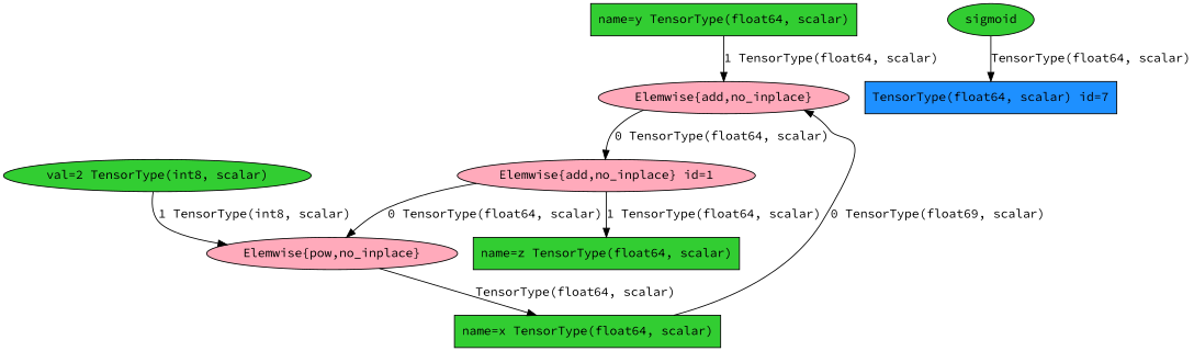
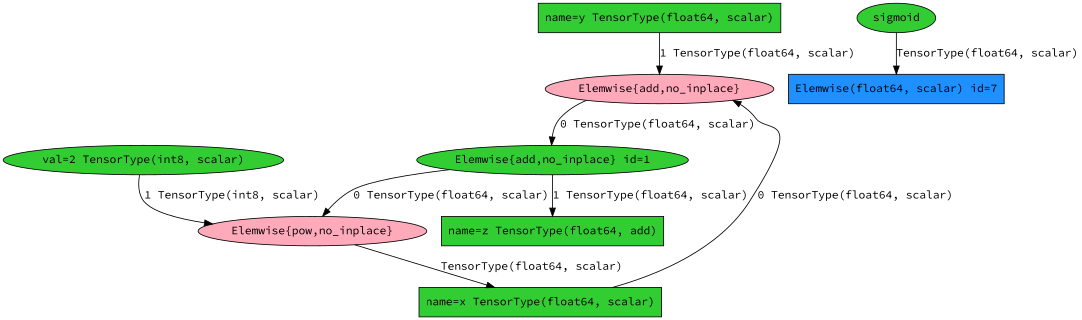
  digraph {
    fontname="Source Code Pro"
    node [fillcolor=limegreen fontname="Source Code Pro" shape=ellipse style=filled]
    edge [fontname="Source Code Pro"]
    "Elemwise{add,no_inplace}" [fillcolor="#FFAABB" height=0.5 width=3.0624]
-   "Elemwise{add,no_inplace} id=1" [fillcolor="#FFAABB" height=0.5 width=3.5971]
+   "Elemwise{add,no_inplace} id=1" [height=0.5 width=3.5971]
    "Elemwise{pow,no_inplace}" [fillcolor="#FFAABB" height=0.5 width=3.1401]
-   "name=z TensorType(float64, scalar)" [height=0.5 shape=box width=3.0556]
+   "name=z TensorType(float64, scalar)" [height=0.5 shape=box width=3.0556 label="name=z TensorType(float64, add)"]
    "name=x TensorType(float64, scalar)" [height=0.5 shape=box width=3.0625]
    "name=y TensorType(float64, scalar)" [height=0.5 shape=box width=3.0625]
    sigmoid [height=0.5 width=1.1152]
-   "TensorType(float64, scalar) id=7" [fillcolor=dodgerblue height=0.5 shape=box width=2.7847]
+   "TensorType(float64, scalar) id=7" [fillcolor=dodgerblue height=0.5 shape=box width=2.7847 label="Elemwise(float64, scalar) id=7"]
    "val=2 TensorType(int8, scalar)" [height=0.5 width=2.6389]
    "Elemwise{add,no_inplace}" -> "Elemwise{add,no_inplace} id=1" [label="0 TensorType(float64, scalar)"]
    "Elemwise{add,no_inplace} id=1" -> "Elemwise{pow,no_inplace}" [label="0 TensorType(float64, scalar)"]
    "Elemwise{add,no_inplace} id=1" -> "name=z TensorType(float64, scalar)" [label="1 TensorType(float64, scalar)"]
    "Elemwise{pow,no_inplace}" -> "name=x TensorType(float64, scalar)" [label="TensorType(float64, scalar)"]
-   "name=x TensorType(float64, scalar)" -> "Elemwise{add,no_inplace}" [label="0 TensorType(float69, scalar)"]
+   "name=x TensorType(float64, scalar)" -> "Elemwise{add,no_inplace}" [label="0 TensorType(float64, scalar)"]
    "name=y TensorType(float64, scalar)" -> "Elemwise{add,no_inplace}" [label="1 TensorType(float64, scalar)"]
    sigmoid -> "TensorType(float64, scalar) id=7" [label="TensorType(float64, scalar)"]
    "val=2 TensorType(int8, scalar)" -> "Elemwise{pow,no_inplace}" [label="1 TensorType(int8, scalar)"]
  }
